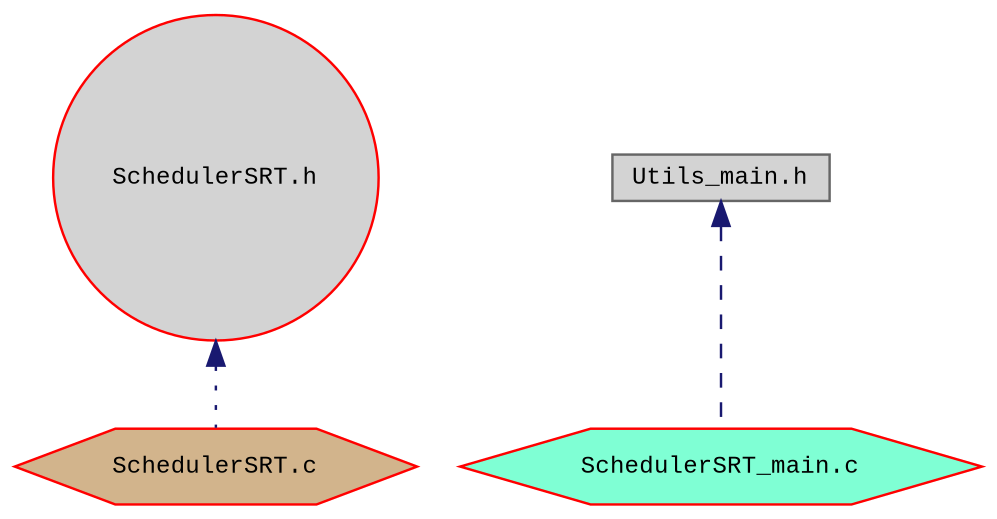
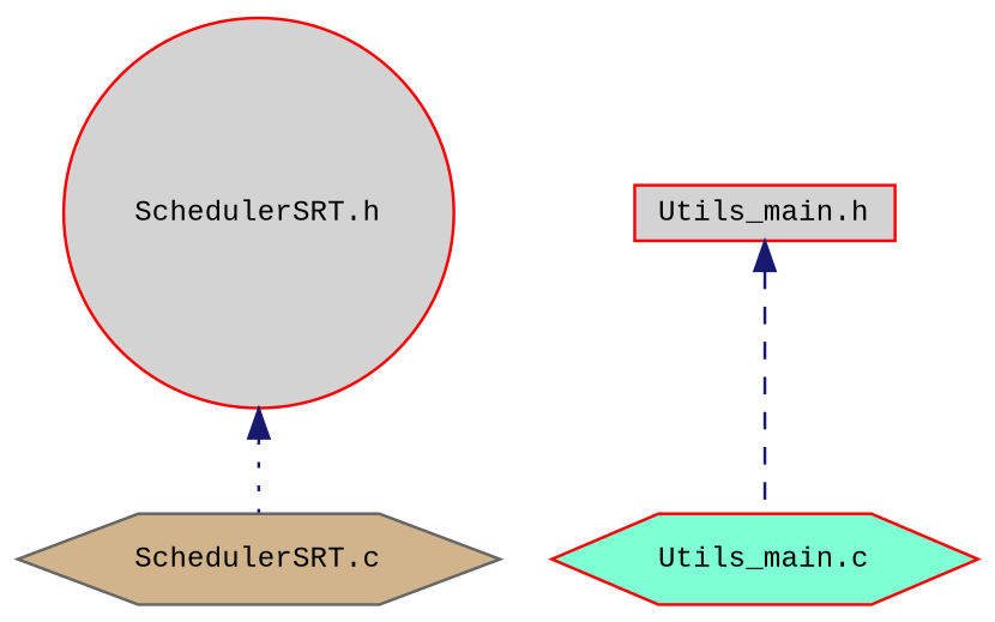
  digraph {
    fontname="Liberation Mono"
    node [color=red fillcolor=lightgrey fontname="Liberation Mono" fontsize=10 shape=hexagon style=filled]
    edge [color=midnightblue dir=back fontname="Liberation Mono" fontsize=10 labelfontname=Helvetica labelfontsize=10]
    n1 [fontcolor=black height=0.2 label="SchedulerSRT.h" shape=circle width=0.4]
-   n2 [fillcolor=tan height=0.2 label="SchedulerSRT.c" width=0.4]
-   n3 [color=gray40 height=0.2 label="Utils_main.h" shape=box width=0.4]
-   n4 [fillcolor=aquamarine height=0.2 label="SchedulerSRT_main.c" width=0.4]
+   n2 [color=gray40 fillcolor=tan height=0.2 label="SchedulerSRT.c" width=0.4]
+   n3 [height=0.2 label="Utils_main.h" shape=box width=0.4]
+   n4 [fillcolor=aquamarine height=0.2 label="Utils_main.c" width=0.4]
    n1 -> n2 [style=dotted]
    n3 -> n4 [style=dashed]
  }
